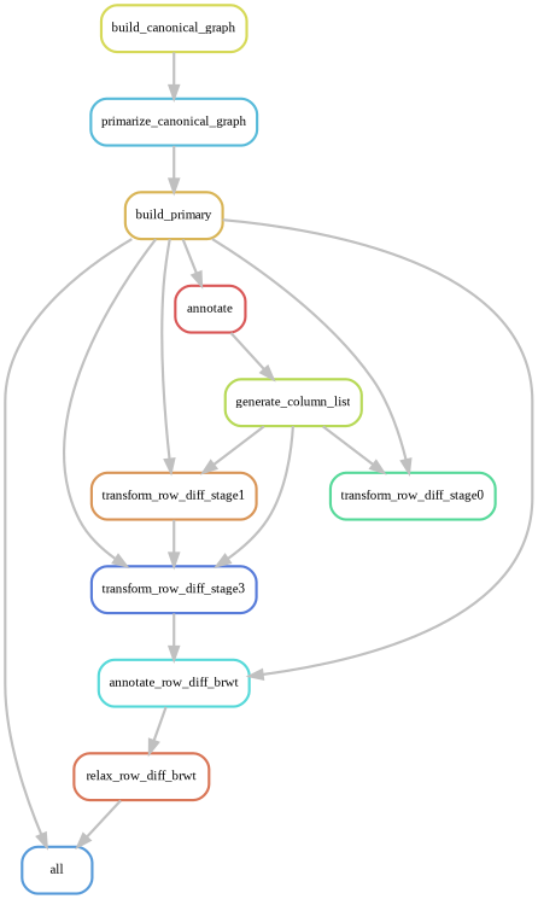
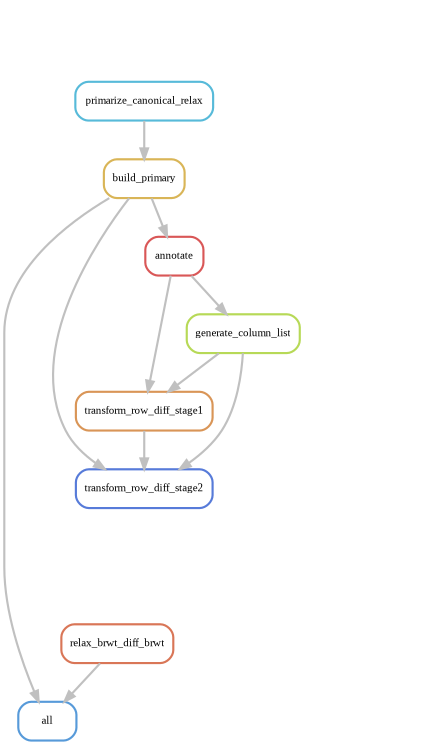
  digraph {
    bgcolor=white
    fontname="Liberation Serif"
    node [fontname="Liberation Serif" fontsize=10 penwidth=2 shape=box style=rounded]
    edge [color=grey fontname="Liberation Serif" penwidth=2]
    n1 [color="0.58 0.6 0.85" label=all]
    n2 [color="0.12 0.6 0.85" label=build_primary]
-   n3 [color="0.50 0.6 0.85" label=annotate_row_diff_brwt]
-   n4 [color="0.62 0.6 0.85" label=transform_row_diff_stage3]
+   n4 [color="0.62 0.6 0.85" label=transform_row_diff_stage2]
    n5 [color="0.00 0.6 0.85" label=annotate]
    n6 [color="0.08 0.6 0.85" label=transform_row_diff_stage1]
-   n7 [color="0.42 0.6 0.85" label=transform_row_diff_stage0]
-   n8 [color="0.04 0.6 0.85" label=relax_row_diff_brwt]
+   n8 [color="0.04 0.6 0.85" label=relax_brwt_diff_brwt]
    n9 [color="0.21 0.6 0.85" label=generate_column_list]
-   n10 [color="0.54 0.6 0.85" label=primarize_canonical_graph]
-   n11 [color="0.17 0.6 0.85" label=build_canonical_graph]
+   n10 [color="0.54 0.6 0.85" label=primarize_canonical_relax]
    n2 -> n1
-   n2 -> n3
    n2 -> n4
    n2 -> n5
-   n2 -> n6
-   n2 -> n7
-   n3 -> n8
-   n4 -> n3
+   n5 -> n6
    n5 -> n9
    n6 -> n4
    n8 -> n1
    n9 -> n4
    n9 -> n6
-   n9 -> n7
    n10 -> n2
-   n11 -> n10
  }
